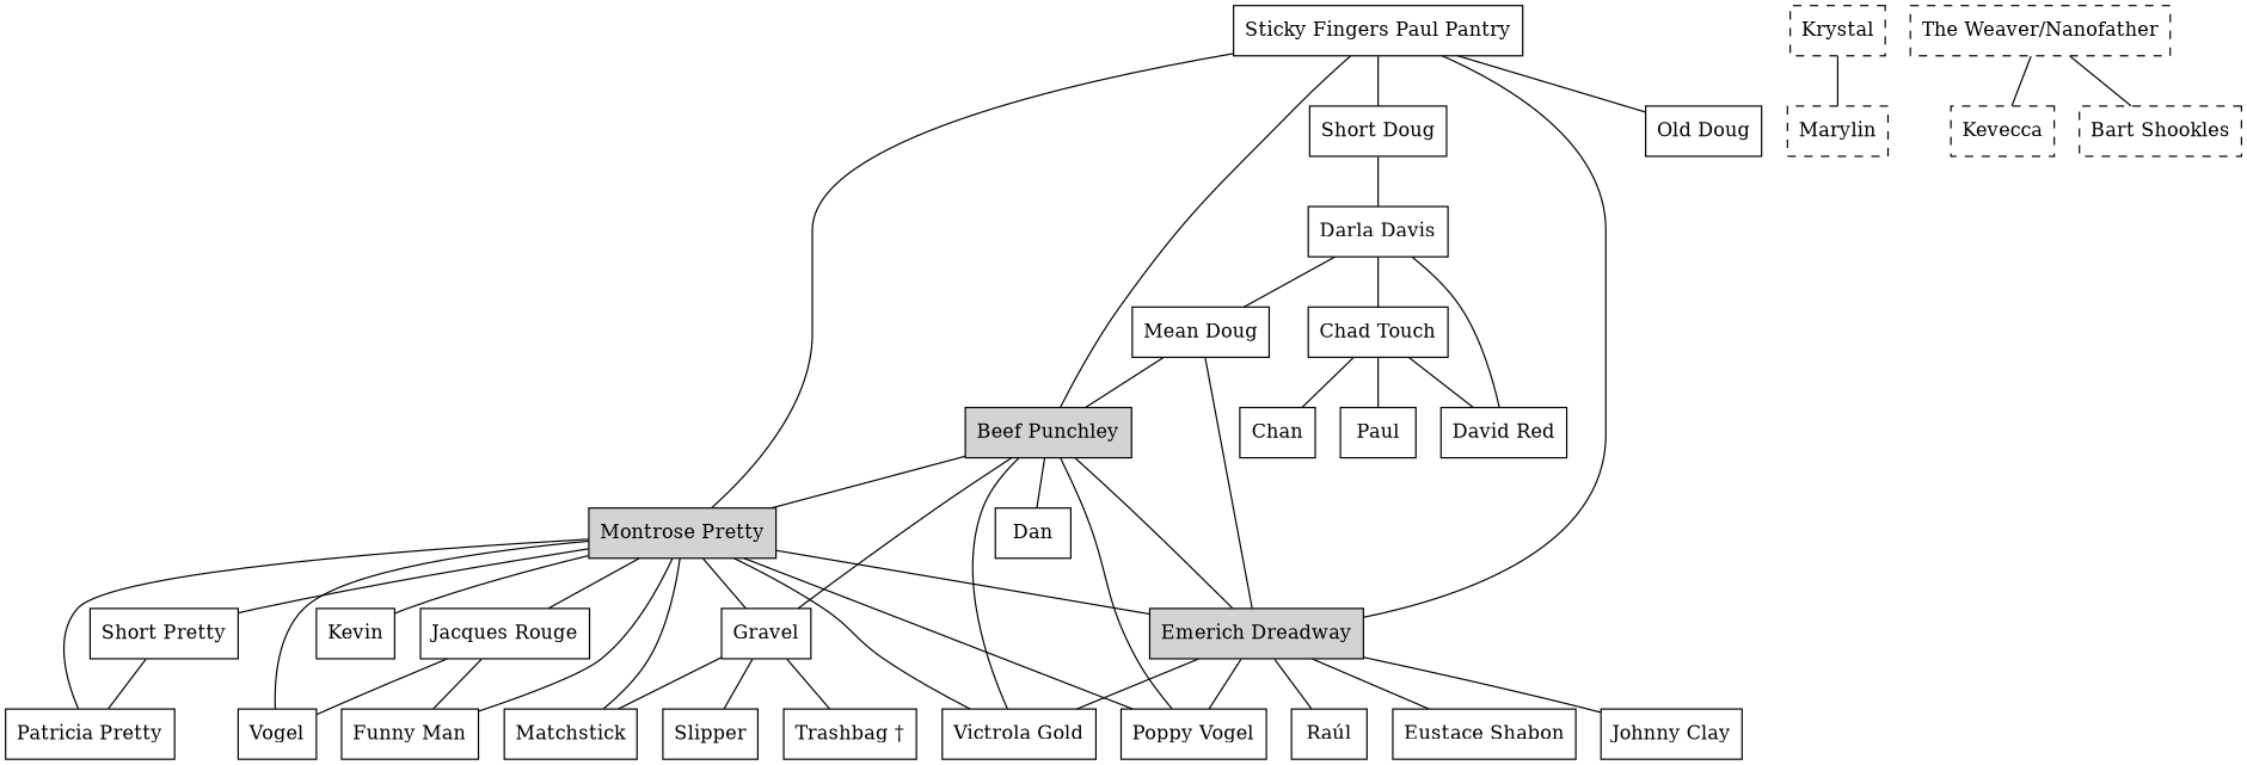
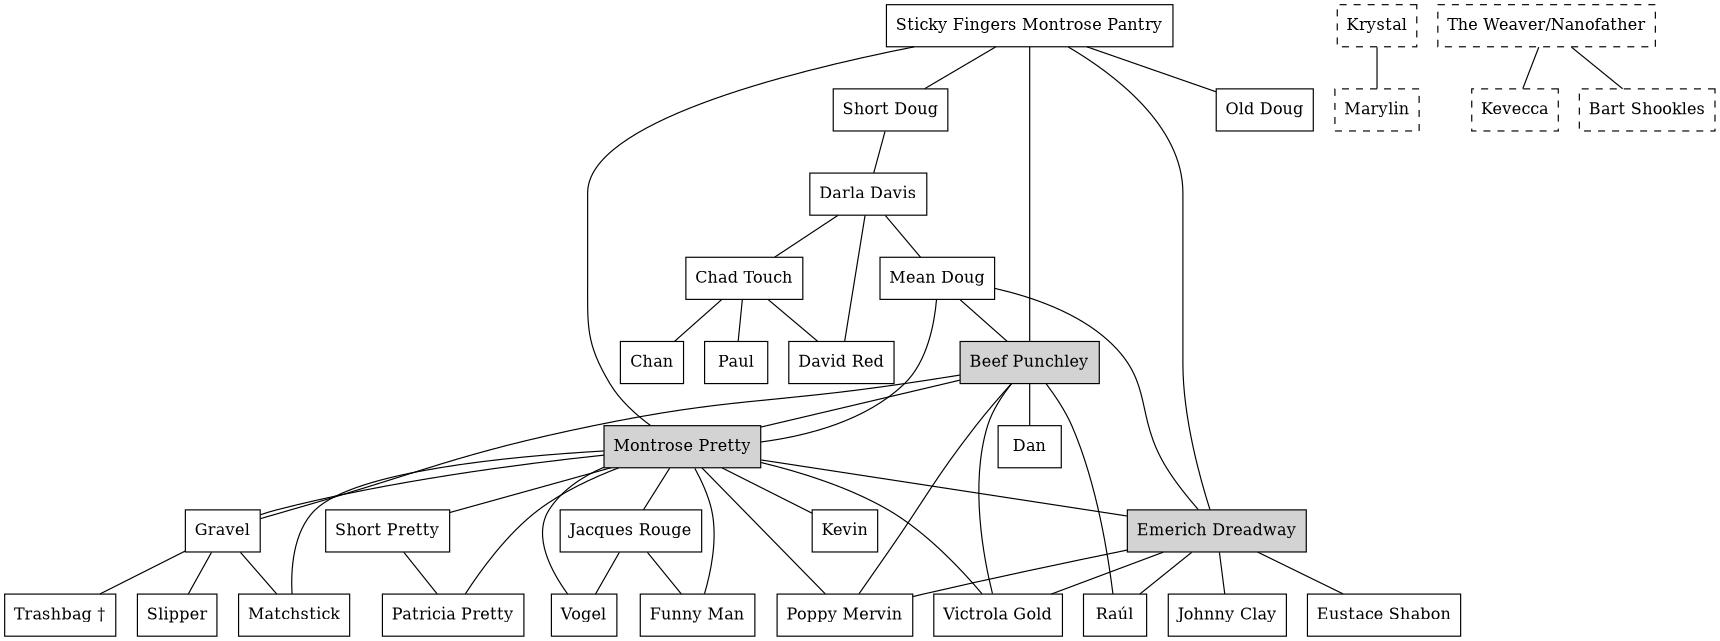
  graph {
    node [shape=box]
    n1 [label="Beef Punchley" style=filled]
    n2 [label="Montrose Pretty" style=filled]
    n3 [label="Emerich Dreadway" style=filled]
-   n4 [label="Poppy Vogel"]
+   n4 [label="Poppy Mervin"]
    n5 [label="Victrola Gold"]
    n6 [label="Eustace Shabon"]
    n7 [label=Gravel]
    n8 [label=Dan]
    n9 [label=Matchstick]
    n10 [label=Kevin]
    n11 [label=Krystal style=dashed]
    n12 [label=Slipper]
    n13 [label="Trashbag †"]
-   n14 [label="Sticky Fingers Paul Pantry"]
+   n14 [label="Sticky Fingers Montrose Pantry"]
    n15 [label="The Weaver/Nanofather" style=dashed]
    n16 [label=Kevecca style=dashed]
    n17 [label="Bart Shookles" style=dashed]
    n18 [label="Short Doug"]
    n19 [label="Old Doug"]
    n20 [label="Darla Davis"]
    n21 [label="Mean Doug"]
    n22 [label="Johnny Clay"]
    n23 [label="Raúl"]
    n24 [label="David Red"]
    n25 [label="Chad Touch"]
    n26 [label="Short Pretty"]
    n27 [label="Patricia Pretty"]
    n28 [label=Marylin style=dashed]
    n29 [label=Chan]
    n30 [label=Paul]
    n31 [label="Jacques Rouge"]
    n32 [label=Vogel]
    n33 [label="Funny Man"]
    subgraph sub_1 {
      n1
      n2
      n3
      n4
      n5
      n6
    }
    subgraph sub_2 {
      n1
      n2
      n3
      n7
      n8
      n9
      n10
      n11
      n12
      n13
    }
    subgraph sub_3 {
      n1
      n2
      n3
      n14
    }
    subgraph sub_4 {
      n15
      n16
    }
    subgraph sub_5 {
      n1
      n2
      n3
      n14
      n15
      n17
      n18
      n19
      n20
      n21
    }
    subgraph sub_6 {
      n3
      n20
      n22
      n23
      n24
      n25
    }
    subgraph sub_7 {
      n2
      n11
      n25
      n26
      n27
      n28
      n29
      n30
    }
    subgraph sub_8 {
      n2
      n31
      n32
      n33
    }
    n1 -- n2
-   n1 -- n3
+   n1 -- n23
    n1 -- n4
    n1 -- n5
    n1 -- n7
    n1 -- n8
    n2 -- n3
    n2 -- n4
    n2 -- n5
    n2 -- n7
    n2 -- n9
    n2 -- n10
    n2 -- n26
    n2 -- n27
    n2 -- n31
    n2 -- n32
    n2 -- n33
    n3 -- n4
    n3 -- n5
    n3 -- n6
    n3 -- n22
    n3 -- n23
    n7 -- n9
    n7 -- n12
    n7 -- n13
    n11 -- n28
    n14 -- n1
    n14 -- n2
    n14 -- n3
    n14 -- n18
    n14 -- n19
    n15 -- n16
    n15 -- n17
    n18 -- n20
    n20 -- n21
    n20 -- n24
    n20 -- n25
    n21 -- n1
+   n21 -- n2
    n21 -- n3
    n25 -- n24
    n25 -- n29
    n25 -- n30
    n26 -- n27
    n31 -- n32
    n31 -- n33
  }
